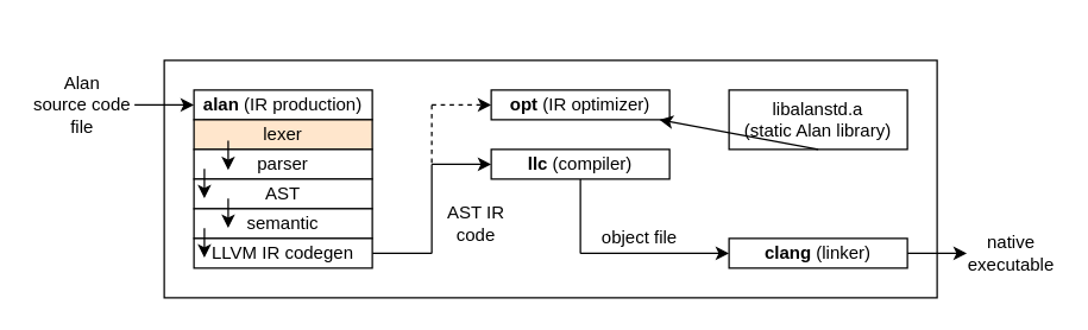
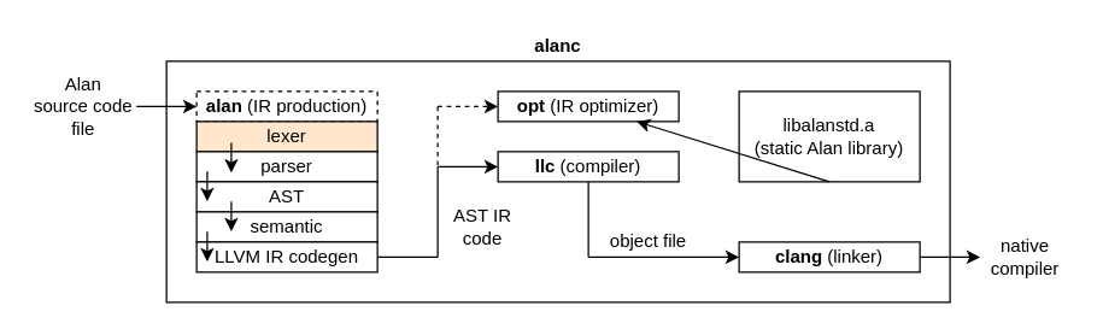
  <mxCell id="0" />
  <mxCell id="1" parent="0" />
  <mxCell id="2" value="" style="rounded=0;whiteSpace=wrap;html=1;fillColor=none;" vertex="1" parent="1"><mxGeometry x="110" y="40" width="520" height="160" as="geometry" /></mxCell>
- <mxCell id="3" value="&lt;b&gt;alan&lt;/b&gt; (IR production)" style="rounded=0;whiteSpace=wrap;html=1;" vertex="1" parent="1"><mxGeometry x="130" y="60" width="120" height="20" as="geometry" /></mxCell>
+ <mxCell id="3" value="&lt;b&gt;alan&lt;/b&gt; (IR production)" style="rounded=0;whiteSpace=wrap;html=1;dashed=1;" vertex="1" parent="1"><mxGeometry x="130" y="60" width="120" height="20" as="geometry" /></mxCell>
  <mxCell id="4" value="lexer" style="rounded=0;whiteSpace=wrap;html=1;fillColor=#ffe6cc;" vertex="1" parent="1"><mxGeometry x="130" y="80" width="120" height="20" as="geometry" /></mxCell>
  <mxCell id="5" value="parser" style="rounded=0;whiteSpace=wrap;html=1;" vertex="1" parent="1"><mxGeometry x="130" y="100" width="120" height="20" as="geometry" /></mxCell>
  <mxCell id="6" value="AST" style="rounded=0;whiteSpace=wrap;html=1;" vertex="1" parent="1"><mxGeometry x="130" y="120" width="120" height="20" as="geometry" /></mxCell>
  <mxCell id="7" value="semantic" style="rounded=0;whiteSpace=wrap;html=1;" vertex="1" parent="1"><mxGeometry x="130" y="140" width="120" height="20" as="geometry" /></mxCell>
  <mxCell id="8" value="" style="endArrow=classic;html=1;entryX=0;entryY=0.5;entryDx=0;entryDy=0;" edge="1" parent="1" target="3"><mxGeometry width="50" height="50" relative="1" as="geometry"><mxPoint x="90" y="70" as="sourcePoint" /><mxPoint x="180" y="180" as="targetPoint" /></mxGeometry></mxCell>
  <mxCell id="9" value="" style="endArrow=classic;html=1;entryX=0.167;entryY=0.5;entryDx=0;entryDy=0;entryPerimeter=0;exitX=0.167;exitY=0.5;exitDx=0;exitDy=0;exitPerimeter=0;" edge="1" parent="1"><mxGeometry width="50" height="50" relative="1" as="geometry"><mxPoint x="153.04" y="94" as="sourcePoint" /><mxPoint x="153.04" y="114" as="targetPoint" /></mxGeometry></mxCell>
  <mxCell id="10" value="" style="endArrow=classic;html=1;entryX=0.167;entryY=0.5;entryDx=0;entryDy=0;entryPerimeter=0;exitX=0.167;exitY=0.5;exitDx=0;exitDy=0;exitPerimeter=0;" edge="1" parent="1"><mxGeometry width="50" height="50" relative="1" as="geometry"><mxPoint x="137.04" y="113" as="sourcePoint" /><mxPoint x="137.04" y="133" as="targetPoint" /></mxGeometry></mxCell>
  <mxCell id="11" value="" style="endArrow=classic;html=1;entryX=0.167;entryY=0.5;entryDx=0;entryDy=0;entryPerimeter=0;exitX=0.167;exitY=0.5;exitDx=0;exitDy=0;exitPerimeter=0;" edge="1" parent="1"><mxGeometry width="50" height="50" relative="1" as="geometry"><mxPoint x="153.04" y="133" as="sourcePoint" /><mxPoint x="153.04" y="153" as="targetPoint" /></mxGeometry></mxCell>
  <mxCell id="12" value="&lt;b&gt;opt&lt;/b&gt; (IR optimizer)&lt;br&gt;&lt;b&gt;&lt;/b&gt;" style="rounded=0;whiteSpace=wrap;html=1;" vertex="1" parent="1"><mxGeometry x="330" y="60" width="120" height="20" as="geometry" /></mxCell>
  <mxCell id="13" value="" style="endArrow=none;html=1;entryX=1;entryY=0.5;entryDx=0;entryDy=0;" edge="1" parent="1" target="30"><mxGeometry width="50" height="50" relative="1" as="geometry"><mxPoint x="290" y="170" as="sourcePoint" /><mxPoint x="259" y="179" as="targetPoint" /></mxGeometry></mxCell>
  <mxCell id="14" value="" style="endArrow=none;html=1;" edge="1" parent="1"><mxGeometry width="50" height="50" relative="1" as="geometry"><mxPoint x="290" y="170" as="sourcePoint" /><mxPoint x="290" y="110" as="targetPoint" /></mxGeometry></mxCell>
  <mxCell id="15" value="" style="endArrow=classic;html=1;entryX=0;entryY=0.5;entryDx=0;entryDy=0;dashed=1;" edge="1" parent="1" target="12"><mxGeometry width="50" height="50" relative="1" as="geometry"><mxPoint x="290" y="70" as="sourcePoint" /><mxPoint x="140" y="80" as="targetPoint" /></mxGeometry></mxCell>
  <mxCell id="16" value="&lt;div&gt;Alan&lt;/div&gt;&lt;div&gt;source code file&lt;/div&gt;" style="text;html=1;strokeColor=none;fillColor=none;align=center;verticalAlign=middle;whiteSpace=wrap;rounded=0;" vertex="1" parent="1"><mxGeometry x="20" y="60" width="70" height="20" as="geometry" /></mxCell>
  <mxCell id="17" value="AST IR code" style="text;html=1;strokeColor=none;fillColor=none;align=center;verticalAlign=middle;whiteSpace=wrap;rounded=0;" vertex="1" parent="1"><mxGeometry x="290" y="140" width="60" height="20" as="geometry" /></mxCell>
  <mxCell id="18" value="&lt;b&gt;llc&lt;/b&gt; (compiler)" style="rounded=0;whiteSpace=wrap;html=1;" vertex="1" parent="1"><mxGeometry x="330" y="100" width="120" height="20" as="geometry" /></mxCell>
  <mxCell id="19" value="" style="endArrow=classic;html=1;entryX=0;entryY=0.5;entryDx=0;entryDy=0;" edge="1" parent="1" target="18"><mxGeometry width="50" height="50" relative="1" as="geometry"><mxPoint x="290" y="110" as="sourcePoint" /><mxPoint x="340" y="80" as="targetPoint" /></mxGeometry></mxCell>
  <mxCell id="20" value="" style="endArrow=none;dashed=1;html=1;" edge="1" parent="1"><mxGeometry width="50" height="50" relative="1" as="geometry"><mxPoint x="290" y="70" as="sourcePoint" /><mxPoint x="290" y="110" as="targetPoint" /></mxGeometry></mxCell>
- <mxCell id="21" value="&lt;div&gt;libalanstd.a&lt;/div&gt;(static Alan library)" style="rounded=0;whiteSpace=wrap;html=1;" vertex="1" parent="1"><mxGeometry x="490" y="60" width="120" height="40" as="geometry" /></mxCell>
+ <mxCell id="21" value="&lt;div&gt;libalanstd.a&lt;/div&gt;(static Alan library)" style="rounded=0;whiteSpace=wrap;html=1;" vertex="1" parent="1"><mxGeometry x="490" y="60" width="120" height="60" as="geometry" /></mxCell>
  <mxCell id="22" value="&lt;b&gt;clang&lt;/b&gt; (linker)" style="rounded=0;whiteSpace=wrap;html=1;" vertex="1" parent="1"><mxGeometry x="490" y="160" width="120" height="20" as="geometry" /></mxCell>
  <mxCell id="23" value="" style="endArrow=none;html=1;entryX=0.5;entryY=1;entryDx=0;entryDy=0;" edge="1" parent="1" target="18"><mxGeometry width="50" height="50" relative="1" as="geometry"><mxPoint x="390" y="170" as="sourcePoint" /><mxPoint x="30" y="200" as="targetPoint" /></mxGeometry></mxCell>
  <mxCell id="24" value="" style="endArrow=classic;html=1;entryX=0;entryY=0.5;entryDx=0;entryDy=0;" edge="1" parent="1" target="22"><mxGeometry width="50" height="50" relative="1" as="geometry"><mxPoint x="390" y="170" as="sourcePoint" /><mxPoint x="30" y="200" as="targetPoint" /></mxGeometry></mxCell>
  <mxCell id="25" value="" style="endArrow=classic;html=1;exitX=0.5;exitY=1;exitDx=0;exitDy=0;" edge="1" parent="1" source="21" target="12"><mxGeometry width="50" height="50" relative="1" as="geometry"><mxPoint x="-20" y="250" as="sourcePoint" /><mxPoint x="30" y="200" as="targetPoint" /></mxGeometry></mxCell>
  <mxCell id="26" value="object file" style="text;html=1;strokeColor=none;fillColor=none;align=center;verticalAlign=middle;whiteSpace=wrap;rounded=0;" vertex="1" parent="1"><mxGeometry x="400" y="150" width="60" height="20" as="geometry" /></mxCell>
  <mxCell id="27" value="" style="endArrow=classic;html=1;" edge="1" parent="1"><mxGeometry width="50" height="50" relative="1" as="geometry"><mxPoint x="610" y="170" as="sourcePoint" /><mxPoint x="650" y="170" as="targetPoint" /></mxGeometry></mxCell>
- <mxCell id="28" value="&lt;div&gt;native&lt;/div&gt;&lt;div&gt;executable&lt;br&gt;&lt;/div&gt;" style="text;html=1;strokeColor=none;fillColor=none;align=center;verticalAlign=middle;whiteSpace=wrap;rounded=0;" vertex="1" parent="1"><mxGeometry x="650" y="160" width="60" height="20" as="geometry" /></mxCell>
+ <mxCell id="28" value="&lt;div&gt;native&lt;/div&gt;&lt;div&gt;compiler&lt;br&gt;&lt;/div&gt;" style="text;html=1;strokeColor=none;fillColor=none;align=center;verticalAlign=middle;whiteSpace=wrap;rounded=0;" vertex="1" parent="1"><mxGeometry x="650" y="160" width="60" height="20" as="geometry" /></mxCell>
+ <mxCell id="29" value="&lt;b&gt;alanc&lt;/b&gt;" style="text;html=1;strokeColor=none;fillColor=none;align=center;verticalAlign=middle;whiteSpace=wrap;rounded=0;" vertex="1" parent="1"><mxGeometry x="350" y="20" width="40" height="20" as="geometry" /></mxCell>
  <mxCell id="30" value="LLVM IR codegen" style="rounded=0;whiteSpace=wrap;html=1;" vertex="1" parent="1"><mxGeometry x="130" y="160" width="120" height="20" as="geometry" /></mxCell>
  <mxCell id="31" value="" style="endArrow=classic;html=1;entryX=0.167;entryY=0.5;entryDx=0;entryDy=0;entryPerimeter=0;exitX=0.167;exitY=0.5;exitDx=0;exitDy=0;exitPerimeter=0;" edge="1" parent="1"><mxGeometry width="50" height="50" relative="1" as="geometry"><mxPoint x="137.04" y="153" as="sourcePoint" /><mxPoint x="137.04" y="173" as="targetPoint" /></mxGeometry></mxCell>
